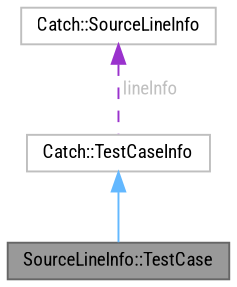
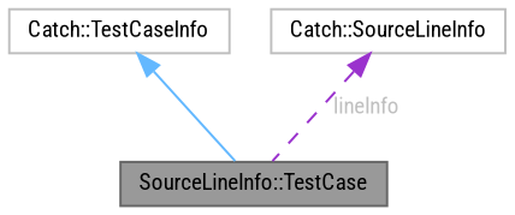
  digraph {
    fontname="Roboto Condensed"
    node [color=grey75 fillcolor=white fontname="Roboto Condensed" fontsize=10 shape=box style=filled]
    edge [dir=back fontname="Roboto Condensed" fontsize=10 labelfontname=Helvetica labelfontsize=10]
    n1 [color=gray40 fillcolor=grey60 fontcolor=black height=0.2 label="SourceLineInfo::TestCase" width=0.4]
    n2 [height=0.2 label="Catch::TestCaseInfo" width=0.4]
    n3 [height=0.2 label="Catch::SourceLineInfo" width=0.4]
    n2 -> n1 [color=steelblue1 style=solid]
-   n3 -> n2 [color=darkorchid3 fontcolor=grey label=" lineInfo" style=dashed]
+   n3 -> n1 [color=darkorchid3 fontcolor=grey label=" lineInfo" style=dashed]
  }
